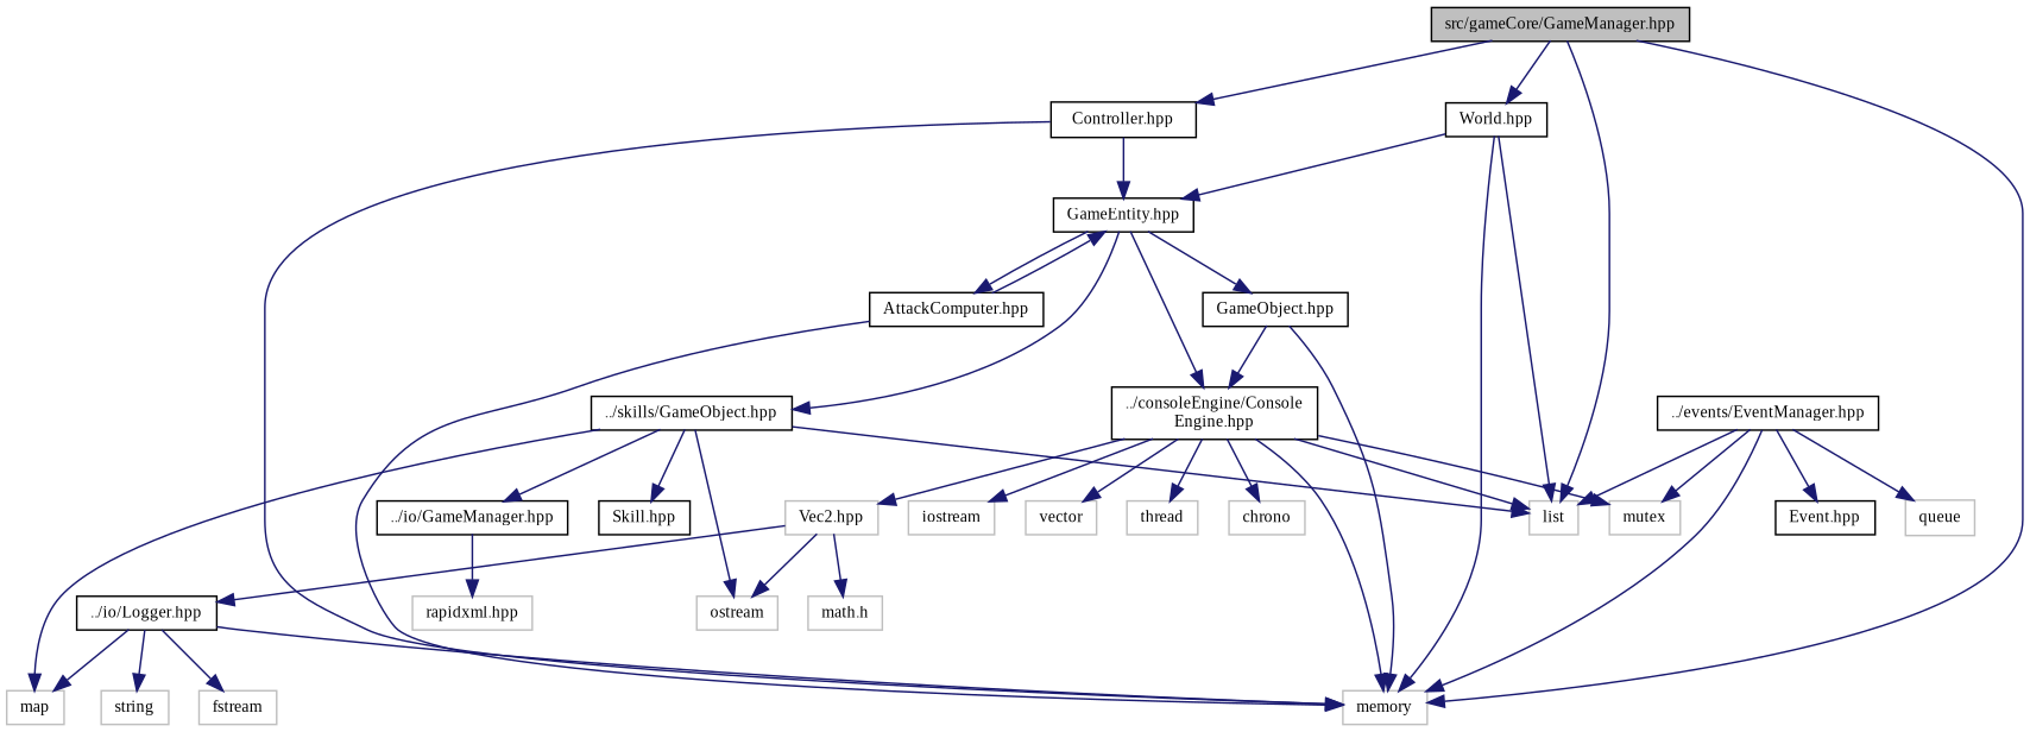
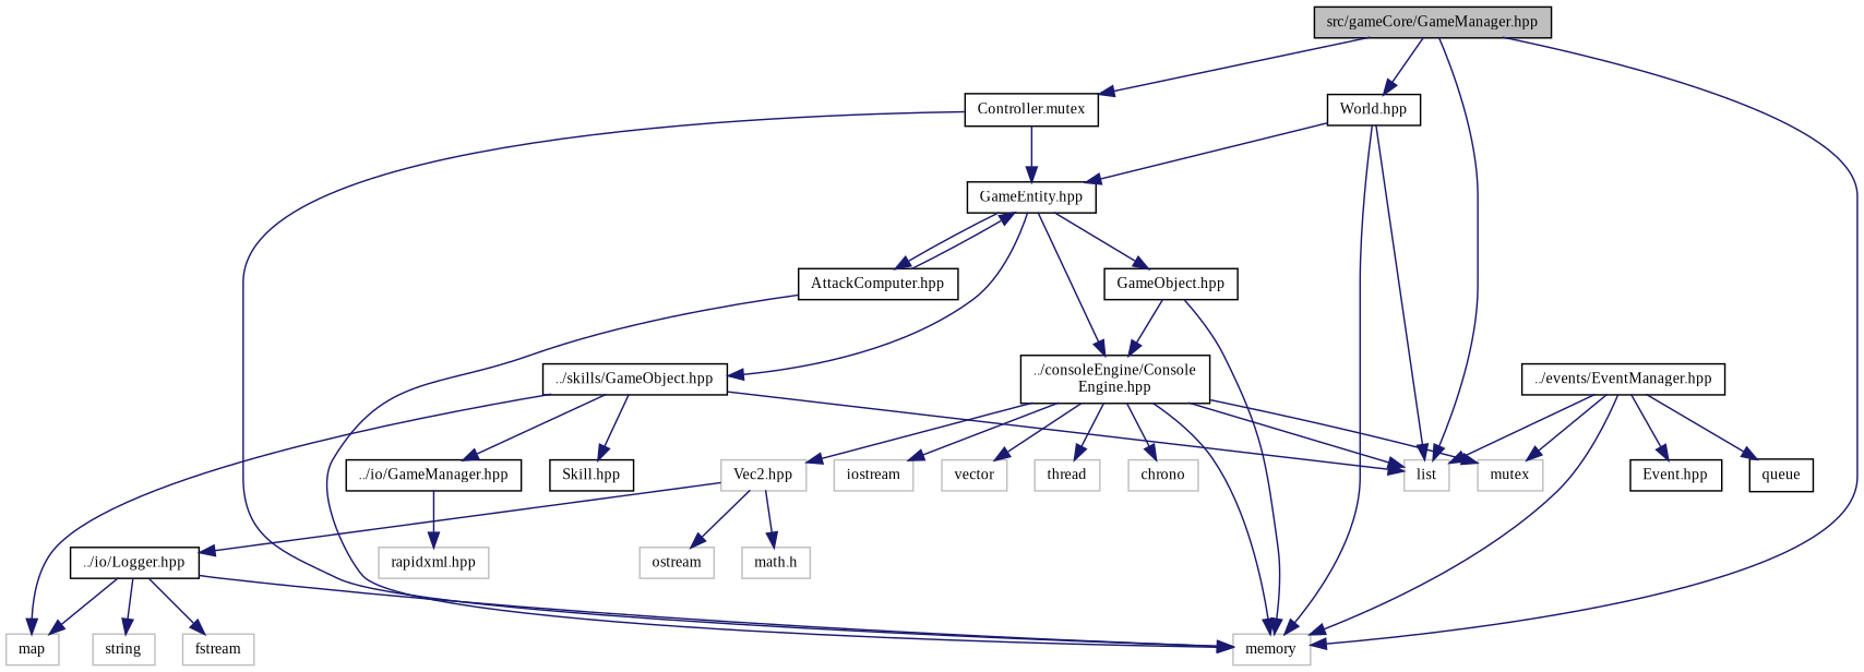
  digraph {
    fontname="Liberation Serif"
    node [color=grey75 fillcolor=white fontname="Liberation Serif" fontsize=10 shape=record style=filled]
    edge [color=midnightblue fontname="Liberation Serif" fontsize=10 labelfontname=Helvetica labelfontsize=10 style=solid]
    n1 [color=black fillcolor=grey75 fontcolor=black height=0.2 label="src/gameCore/GameManager.hpp" width=0.4]
-   n2 [color=black height=0.2 label="Controller.hpp" width=0.4]
+   n2 [color=black height=0.2 label="Controller.mutex" width=0.4]
    n3 [height=0.2 label=memory width=0.4]
    n4 [height=0.2 label=list width=0.4]
    n5 [color=black height=0.2 label="World.hpp" width=0.4]
    n6 [color=black height=0.2 label="GameEntity.hpp" width=0.4]
    n7 [color=black height=0.2 label="../consoleEngine/Console\lEngine.hpp" width=0.4]
    n8 [color=black height=0.2 label="GameObject.hpp" width=0.4]
    n9 [color=black height=0.2 label="../skills/GameObject.hpp" width=0.4]
    n10 [color=black height=0.2 label="AttackComputer.hpp" width=0.4]
    n11 [height=0.2 label=string width=0.4]
    n12 [color=black height=0.2 label="../events/EventManager.hpp" width=0.4]
    n13 [height=0.2 label=mutex width=0.4]
    n14 [color=black height=0.2 label="Event.hpp" width=0.4]
-   n15 [height=0.2 label=queue width=0.4]
+   n15 [color=black height=0.2 label=queue width=0.4]
    n16 [height=0.2 label="Vec2.hpp" width=0.4]
    n17 [height=0.2 label=iostream width=0.4]
    n18 [height=0.2 label=vector width=0.4]
    n19 [height=0.2 label=thread width=0.4]
    n20 [height=0.2 label=chrono width=0.4]
    n21 [height=0.2 label=ostream width=0.4]
    n22 [height=0.2 label=map width=0.4]
    n23 [color=black height=0.2 label="Skill.hpp" width=0.4]
    n24 [color=black height=0.2 label="../io/GameManager.hpp" width=0.4]
    n25 [height=0.2 label="math.h" width=0.4]
    n26 [color=black height=0.2 label="../io/Logger.hpp" width=0.4]
    n27 [height=0.2 label=fstream width=0.4]
    n28 [height=0.2 label="rapidxml.hpp" width=0.4]
    n1 -> n2
    n1 -> n3
    n1 -> n4
    n1 -> n5
    n2 -> n3
    n2 -> n6
    n5 -> n3
    n5 -> n4
    n5 -> n6
    n6 -> n7
    n6 -> n8
    n6 -> n9
    n6 -> n10
    n7 -> n3
    n7 -> n4
    n7 -> n13
    n7 -> n16
    n7 -> n17
    n7 -> n18
    n7 -> n19
    n7 -> n20
    n8 -> n3
    n8 -> n7
    n9 -> n4
-   n9 -> n21
    n9 -> n22
    n9 -> n23
    n9 -> n24
    n10 -> n3
    n10 -> n6
    n12 -> n3
    n12 -> n4
    n12 -> n13
    n12 -> n14
    n12 -> n15
    n16 -> n21
    n16 -> n25
    n16 -> n26
    n24 -> n28
    n26 -> n3
    n26 -> n11
    n26 -> n22
    n26 -> n27
  }
